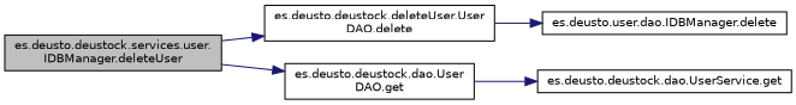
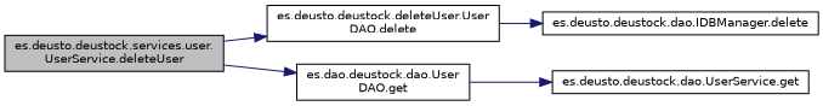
  digraph {
    rankdir=LR
    node [color=black fillcolor=white fontname=Helvetica fontsize=10 shape=record style=filled]
    edge [color=midnightblue fontname=Helvetica fontsize=10 labelfontname=Helvetica labelfontsize=10 style=solid]
-   n1 [fillcolor=grey75 fontcolor=black height=0.2 label="es.deusto.deustock.services.user.\lIDBManager.deleteUser" width=0.4]
+   n1 [fillcolor=grey75 fontcolor=black height=0.2 label="es.deusto.deustock.services.user.\lUserService.deleteUser" width=0.4]
    n2 [height=0.2 label="es.deusto.deustock.deleteUser.User\lDAO.delete" width=0.4]
-   n3 [height=0.2 label="es.deusto.deustock.dao.User\lDAO.get" width=0.4]
-   n4 [height=0.2 label="es.deusto.user.dao.IDBManager.delete" width=0.4]
+   n3 [height=0.2 label="es.dao.deustock.dao.User\lDAO.get" width=0.4]
+   n4 [height=0.2 label="es.deusto.deustock.dao.IDBManager.delete" width=0.4]
    n5 [height=0.2 label="es.deusto.deustock.dao.UserService.get" width=0.4]
    n1 -> n2
    n1 -> n3
    n2 -> n4
    n3 -> n5
  }
